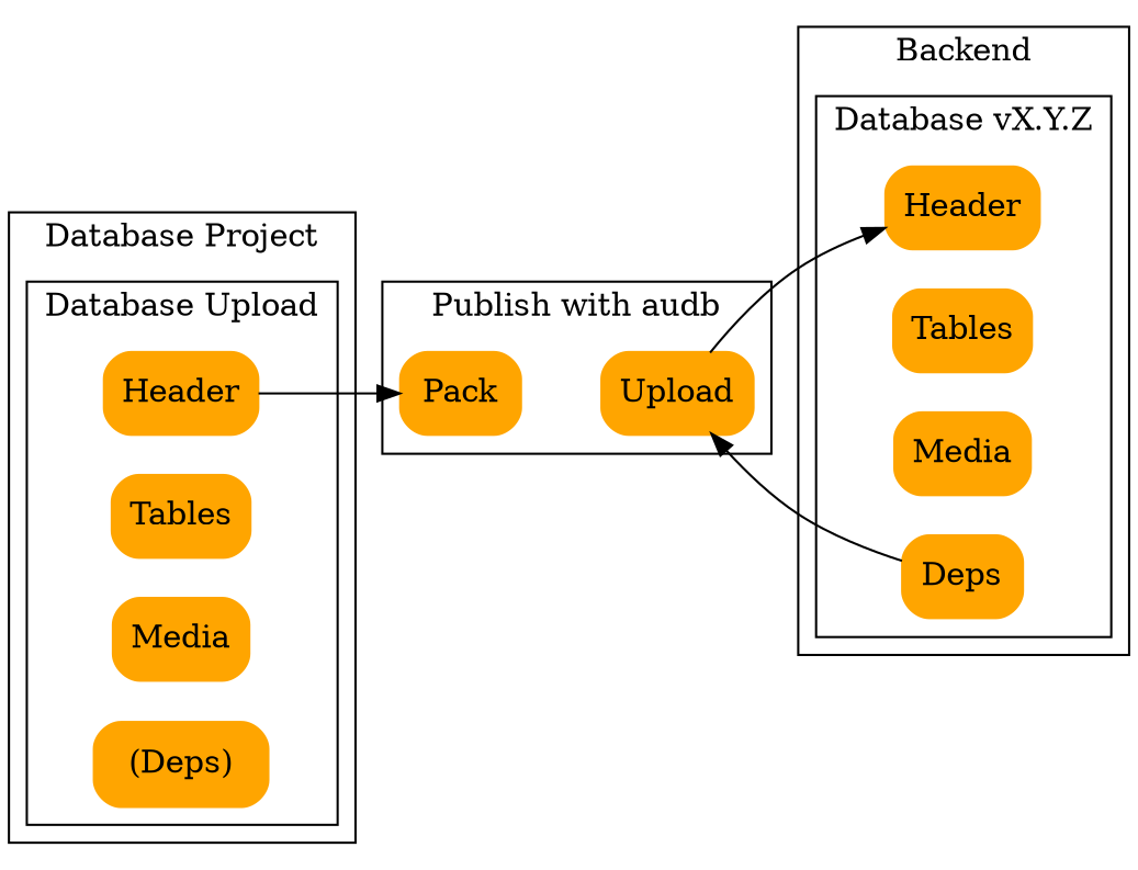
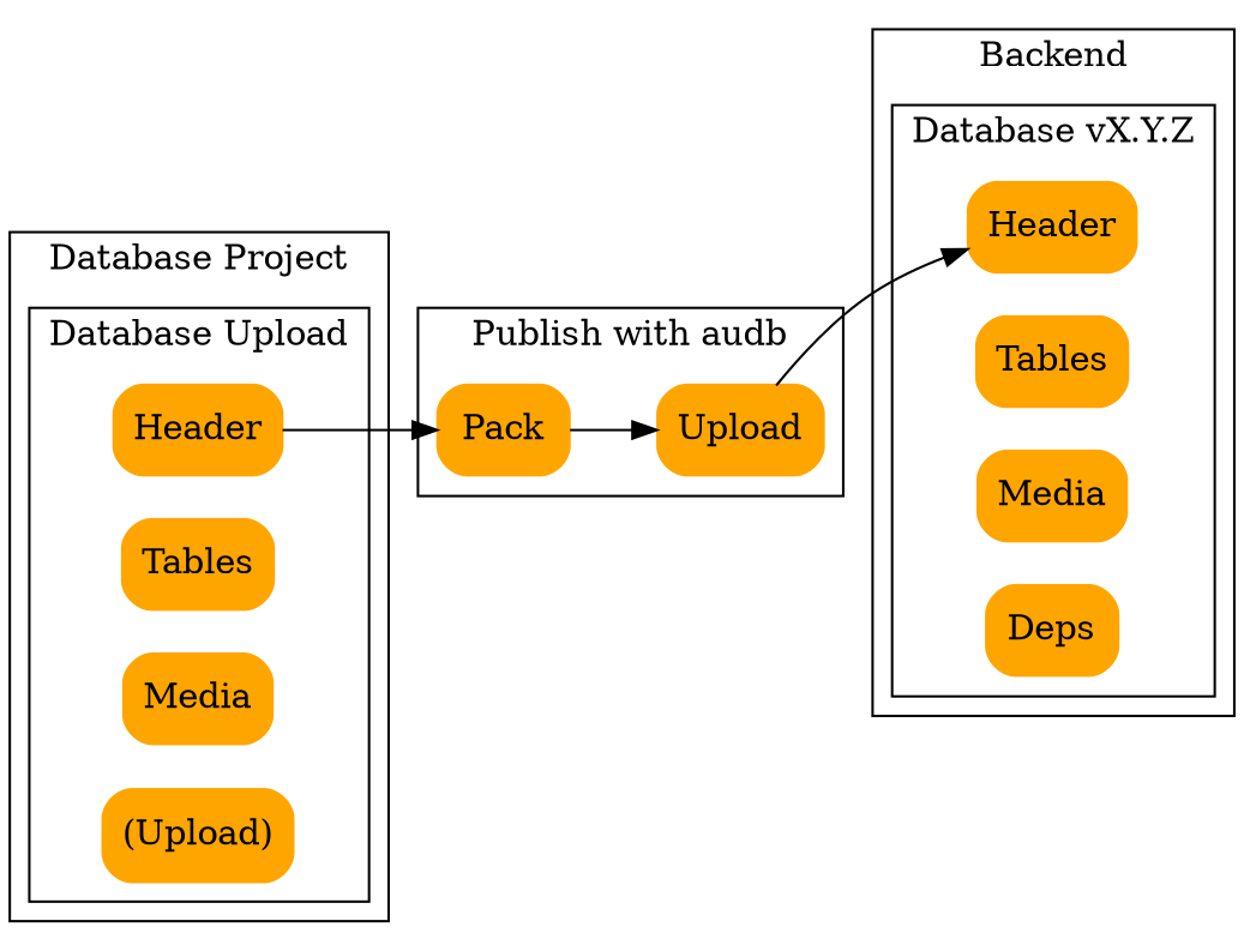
  digraph {
    compound=true
    fontname="DejaVu Serif"
    rankdir=LR
    node [color=orange fontname="DejaVu Serif" shape=Mrecord style=filled]
    edge [fontname="DejaVu Serif"]
    n1 [label=Header]
    n2 [label=Tables]
    n3 [label=Media]
-   n4 [label="(Deps)"]
+   n4 [label="(Upload)"]
    n5 [label=Pack]
    n6 [label=Upload]
    n7 [label=Header]
    n8 [label=Tables]
    n9 [label=Media]
    n10 [label=Deps]
    subgraph cluster_1 {
      label="Database Project"
      subgraph cluster_2 {
        label="Database Upload"
        n1
        n2
        n3
        n4
      }
    }
    subgraph cluster_3 {
      label="Publish with audb"
      n5
      n6
    }
    subgraph cluster_4 {
      label=Backend
      subgraph cluster_5 {
        label="Database vX.Y.Z"
        n7
        n8
        n9
        n10
      }
    }
    n1 -> n5
-   n10 -> n6
+   n5 -> n6
    n6 -> n7
  }
